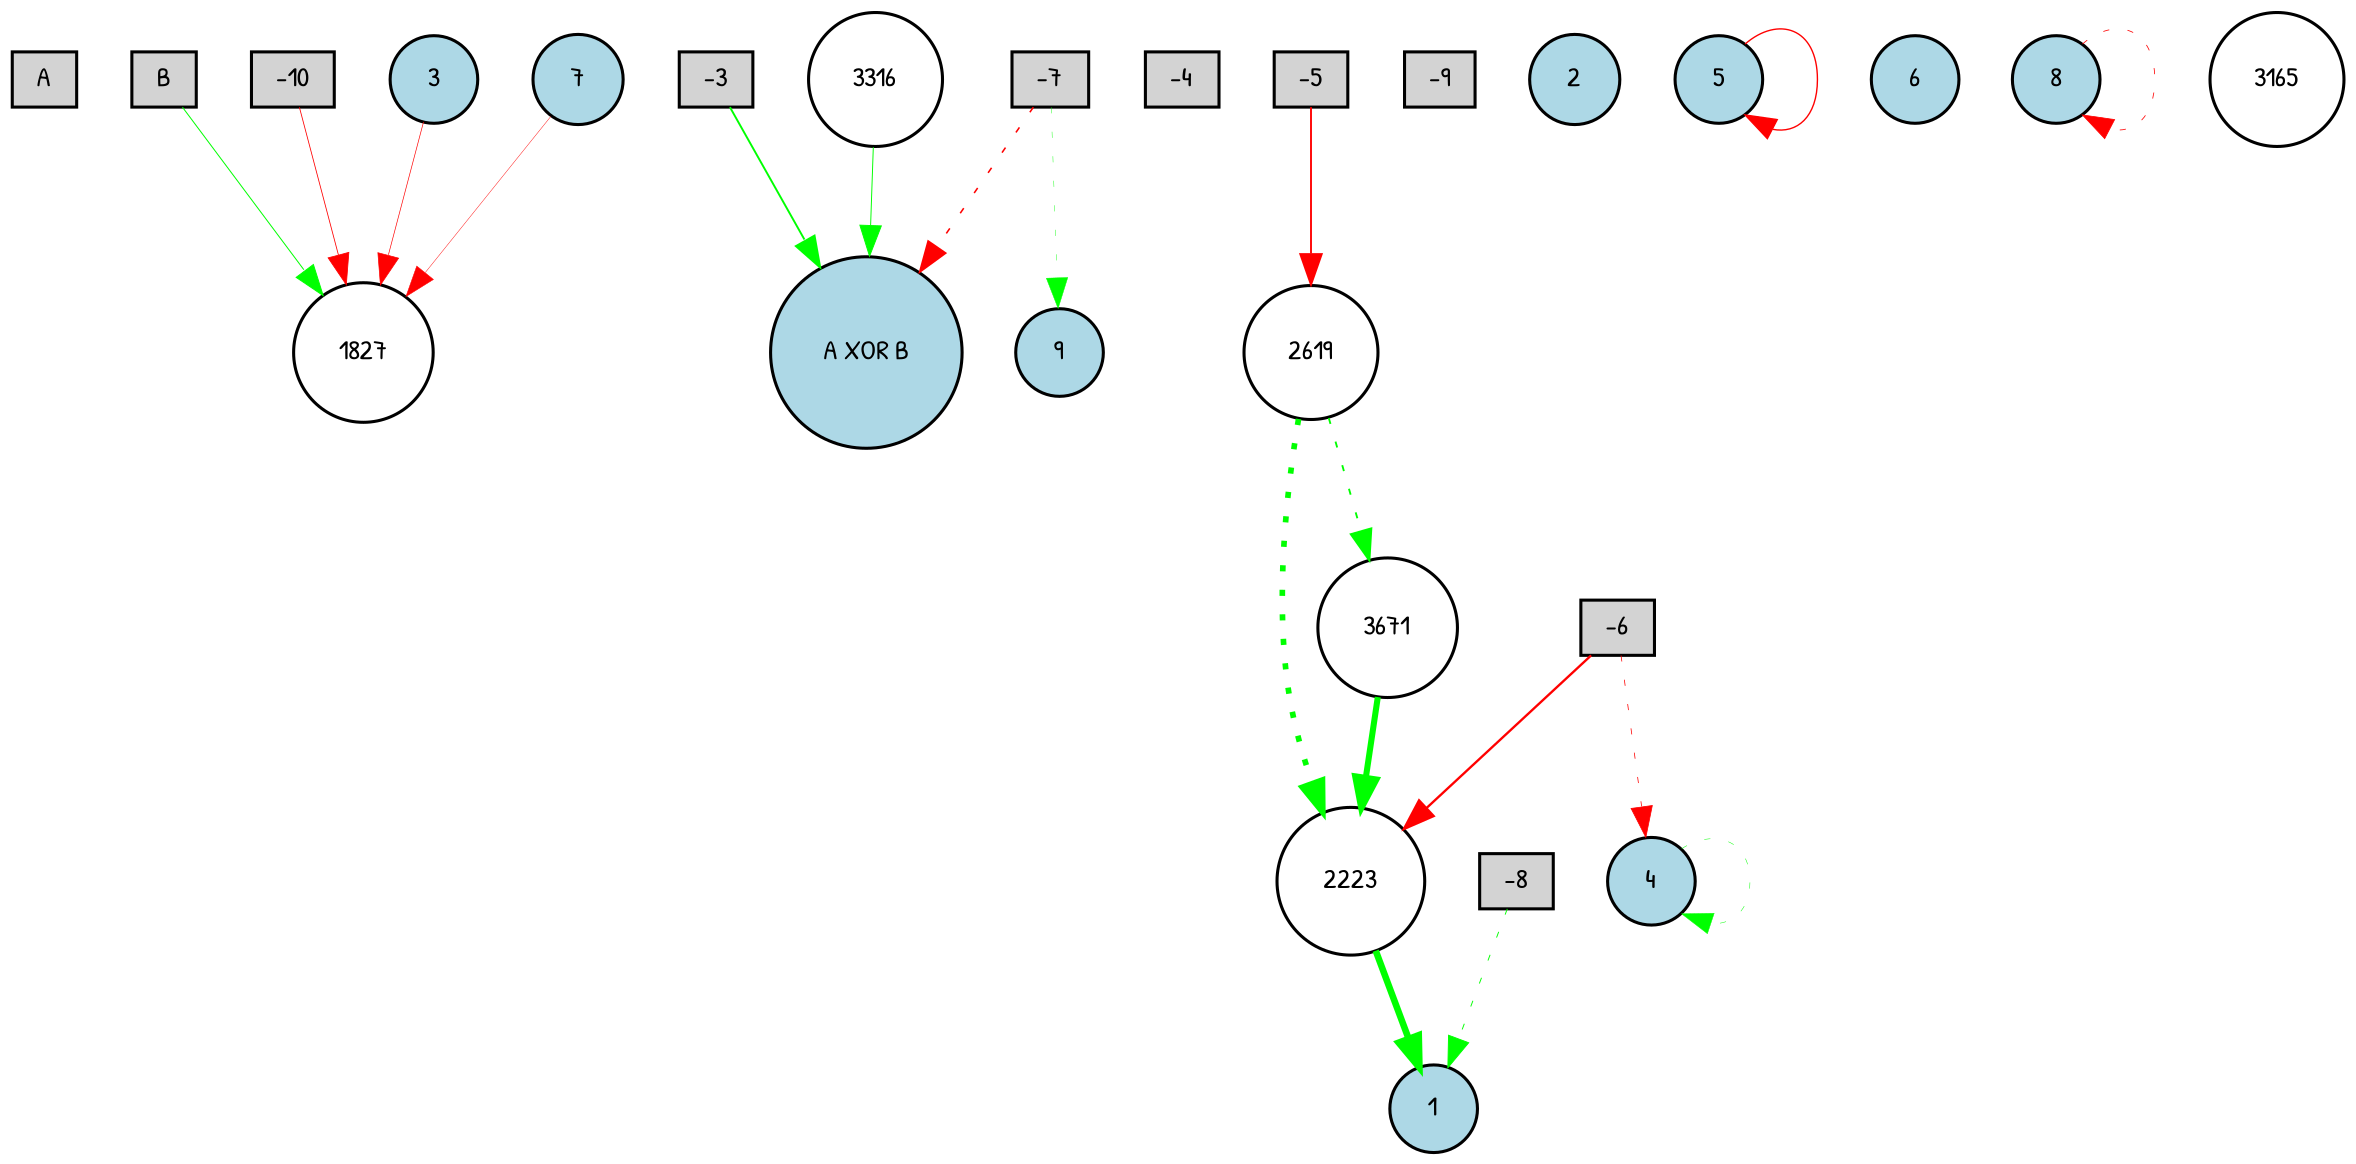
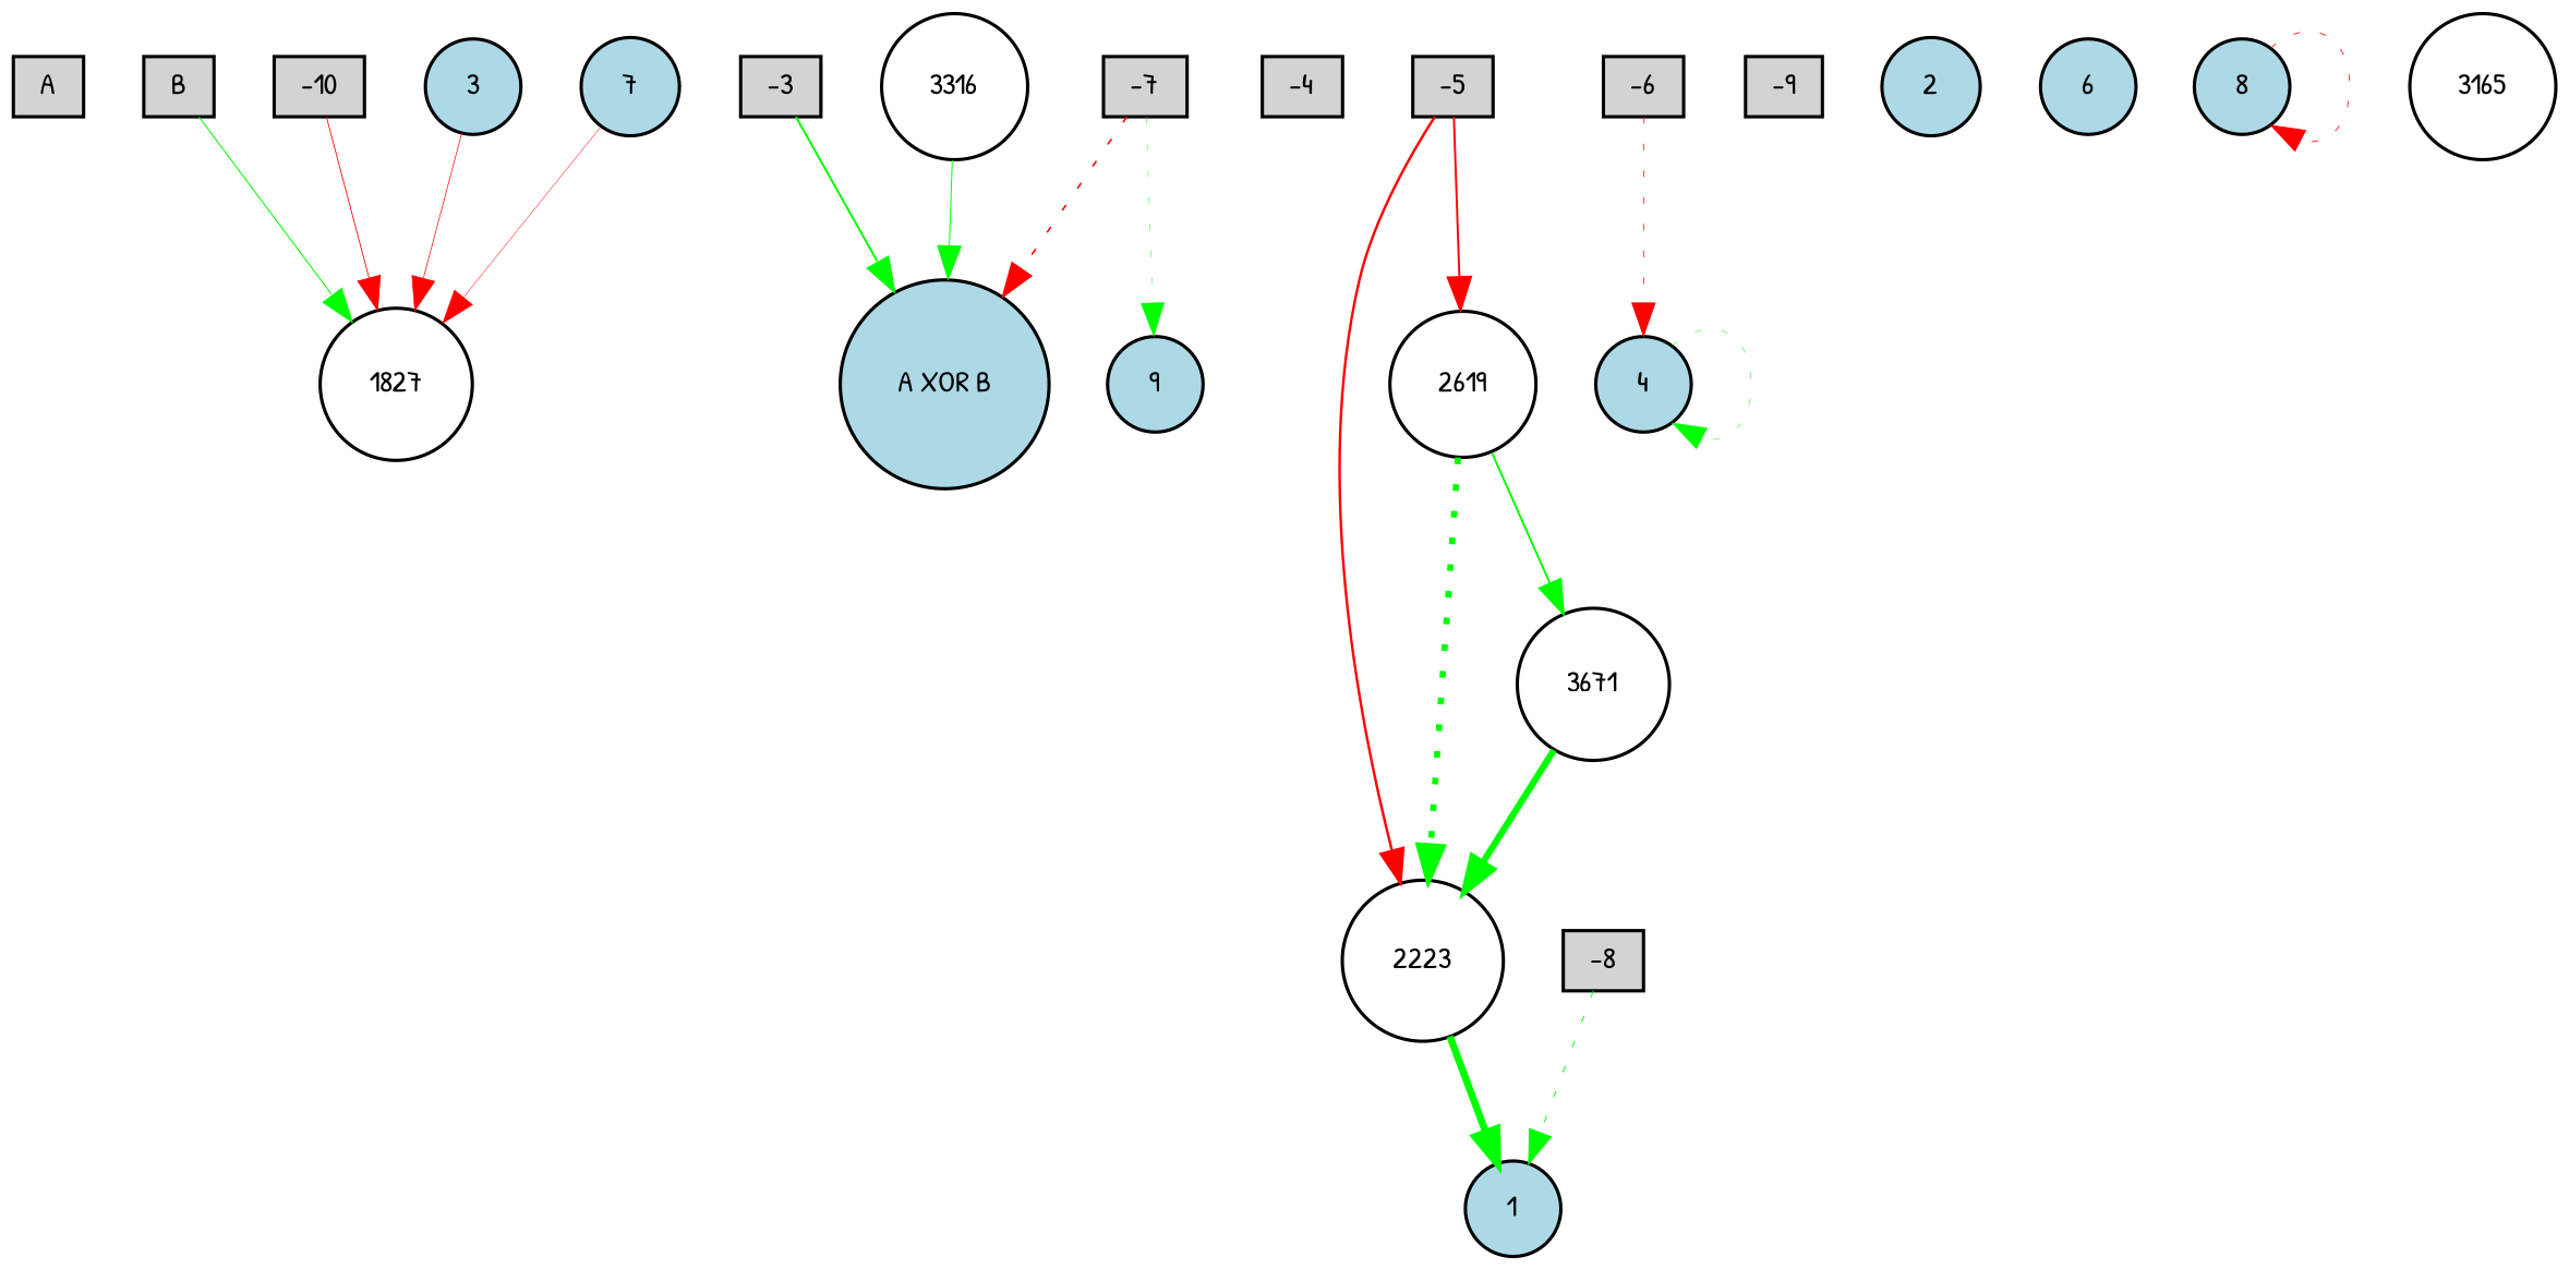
  digraph {
    fontname="Patrick Hand"
    node [fillcolor=lightgray fontname="Patrick Hand" fontsize=9 shape=circle style=filled]
    edge [color=green fontname="Patrick Hand" style=solid]
    A [height=0.2 shape=box width=0.2]
    B [height=0.2 shape=box width=0.2]
    1827 [fillcolor=white height=0.2 width=0.2]
    -3 [height=0.2 shape=box width=0.2]
    "A XOR B" [fillcolor=lightblue height=0.2 width=0.2]
    -4 [height=0.2 shape=box width=0.2]
    -5 [height=0.2 shape=box width=0.2]
    2223 [fillcolor=white height=0.2 width=0.2]
    2619 [fillcolor=white height=0.2 width=0.2]
    1 [fillcolor=lightblue height=0.2 width=0.2]
    3671 [fillcolor=white height=0.2 width=0.2]
    -6 [height=0.2 shape=box width=0.2]
    4 [fillcolor=lightblue height=0.2 width=0.2]
    -7 [height=0.2 shape=box width=0.2]
    9 [fillcolor=lightblue height=0.2 width=0.2]
    -8 [height=0.2 shape=box width=0.2]
    -9 [height=0.2 shape=box width=0.2]
    -10 [height=0.2 shape=box width=0.2]
    2 [fillcolor=lightblue height=0.2 width=0.2]
    3 [fillcolor=lightblue height=0.2 width=0.2]
-   5 [fillcolor=lightblue height=0.2 width=0.2]
    6 [fillcolor=lightblue height=0.2 width=0.2]
    7 [fillcolor=lightblue height=0.2 width=0.2]
    8 [fillcolor=lightblue height=0.2 width=0.2]
    3316 [fillcolor=white height=0.2 width=0.2]
    3165 [fillcolor=white height=0.2 width=0.2]
    B -> 1827 [penwidth=0.325429803038]
    -3 -> "A XOR B" [penwidth=0.625552552978]
-   -6 -> 2223 [color=red penwidth=0.763707486167]
+   -5 -> 2223 [color=red penwidth=0.763707486167]
    -5 -> 2619 [color=red penwidth=0.614429133076]
    2223 -> 1 [penwidth=2.14937894631]
    2619 -> 2223 [penwidth=1.84725856554 style=dotted]
-   2619 -> 3671 [penwidth=0.610321825879 style=dotted]
+   2619 -> 3671 [penwidth=0.610321825879]
    3671 -> 2223 [penwidth=1.97696481728]
    -6 -> 4 [color=red penwidth=0.245639350712 style=dotted]
    4 -> 4 [penwidth=0.1567384178 style=dotted]
    -7 -> "A XOR B" [color=red penwidth=0.509067994824 style=dotted]
    -7 -> 9 [penwidth=0.138728068433 style=dotted]
    -8 -> 1 [penwidth=0.305174372351 style=dotted]
    -10 -> 1827 [color=red penwidth=0.265778033664]
    3 -> 1827 [color=red penwidth=0.219733971082]
-   5 -> 5 [color=red penwidth=0.45092877217]
    7 -> 1827 [color=red penwidth=0.143750980547]
    8 -> 8 [color=red penwidth=0.254860283925 style=dotted]
    3316 -> "A XOR B" [penwidth=0.312747565199]
  }
